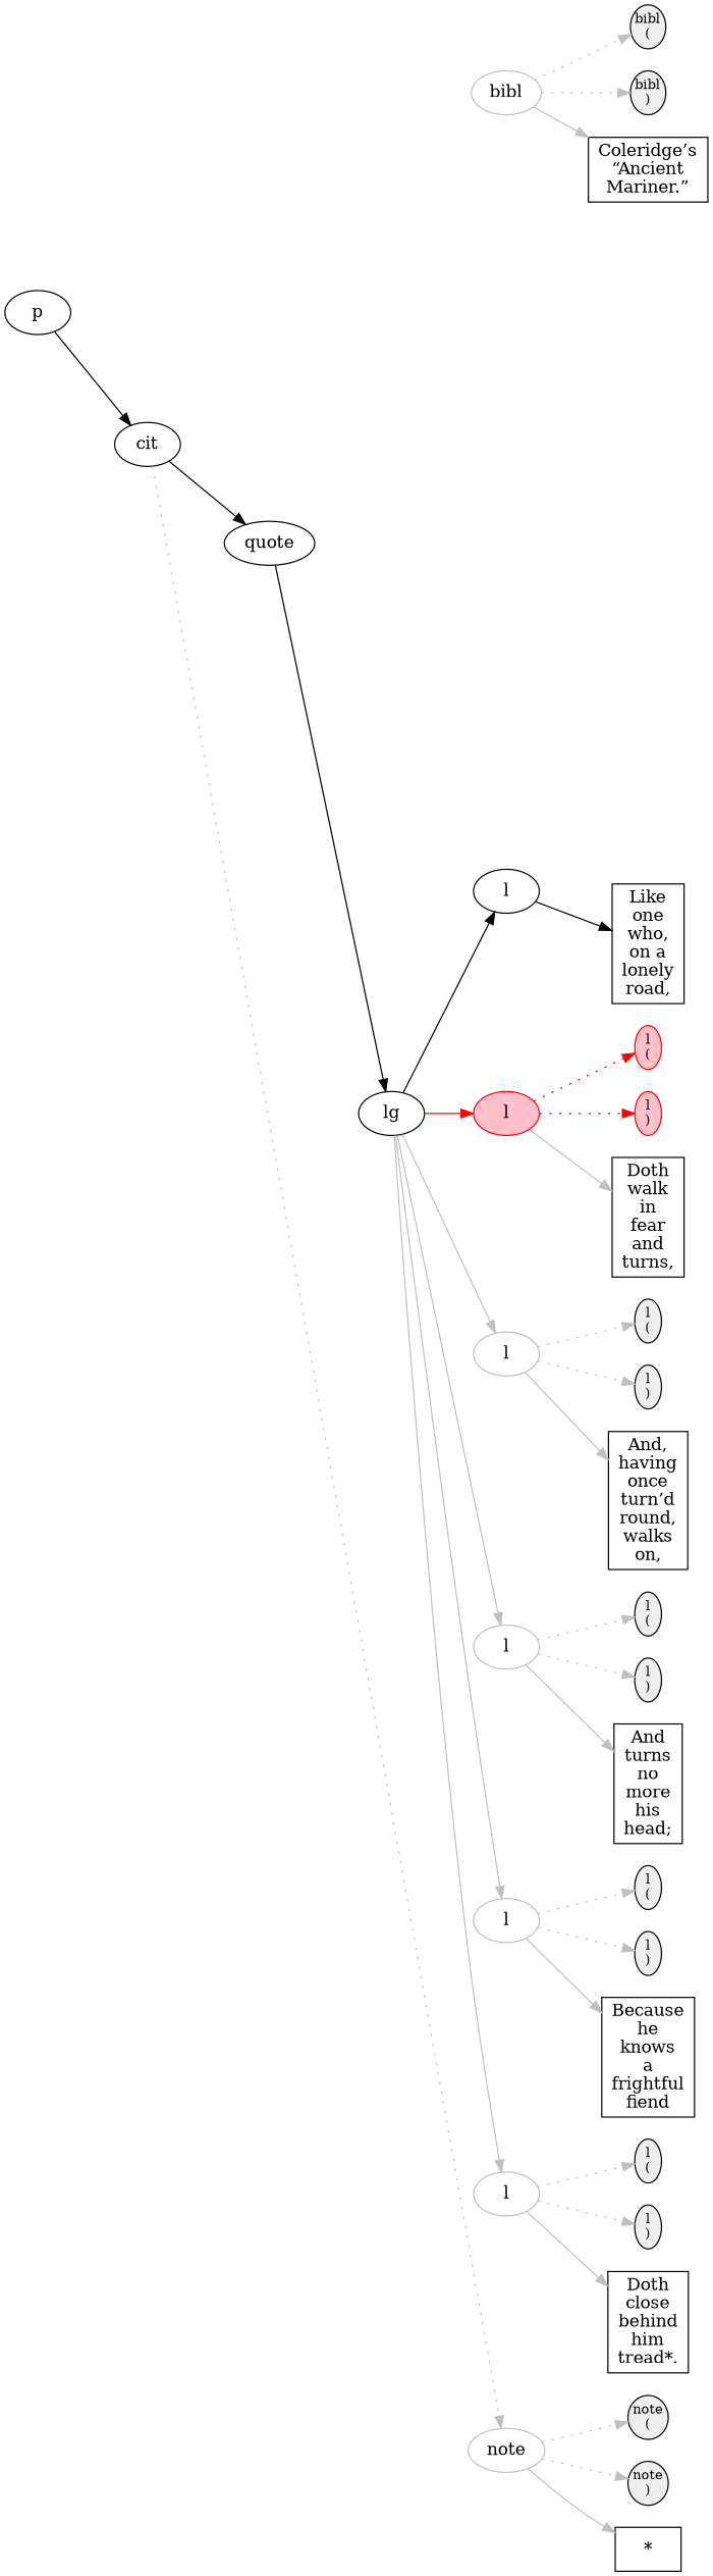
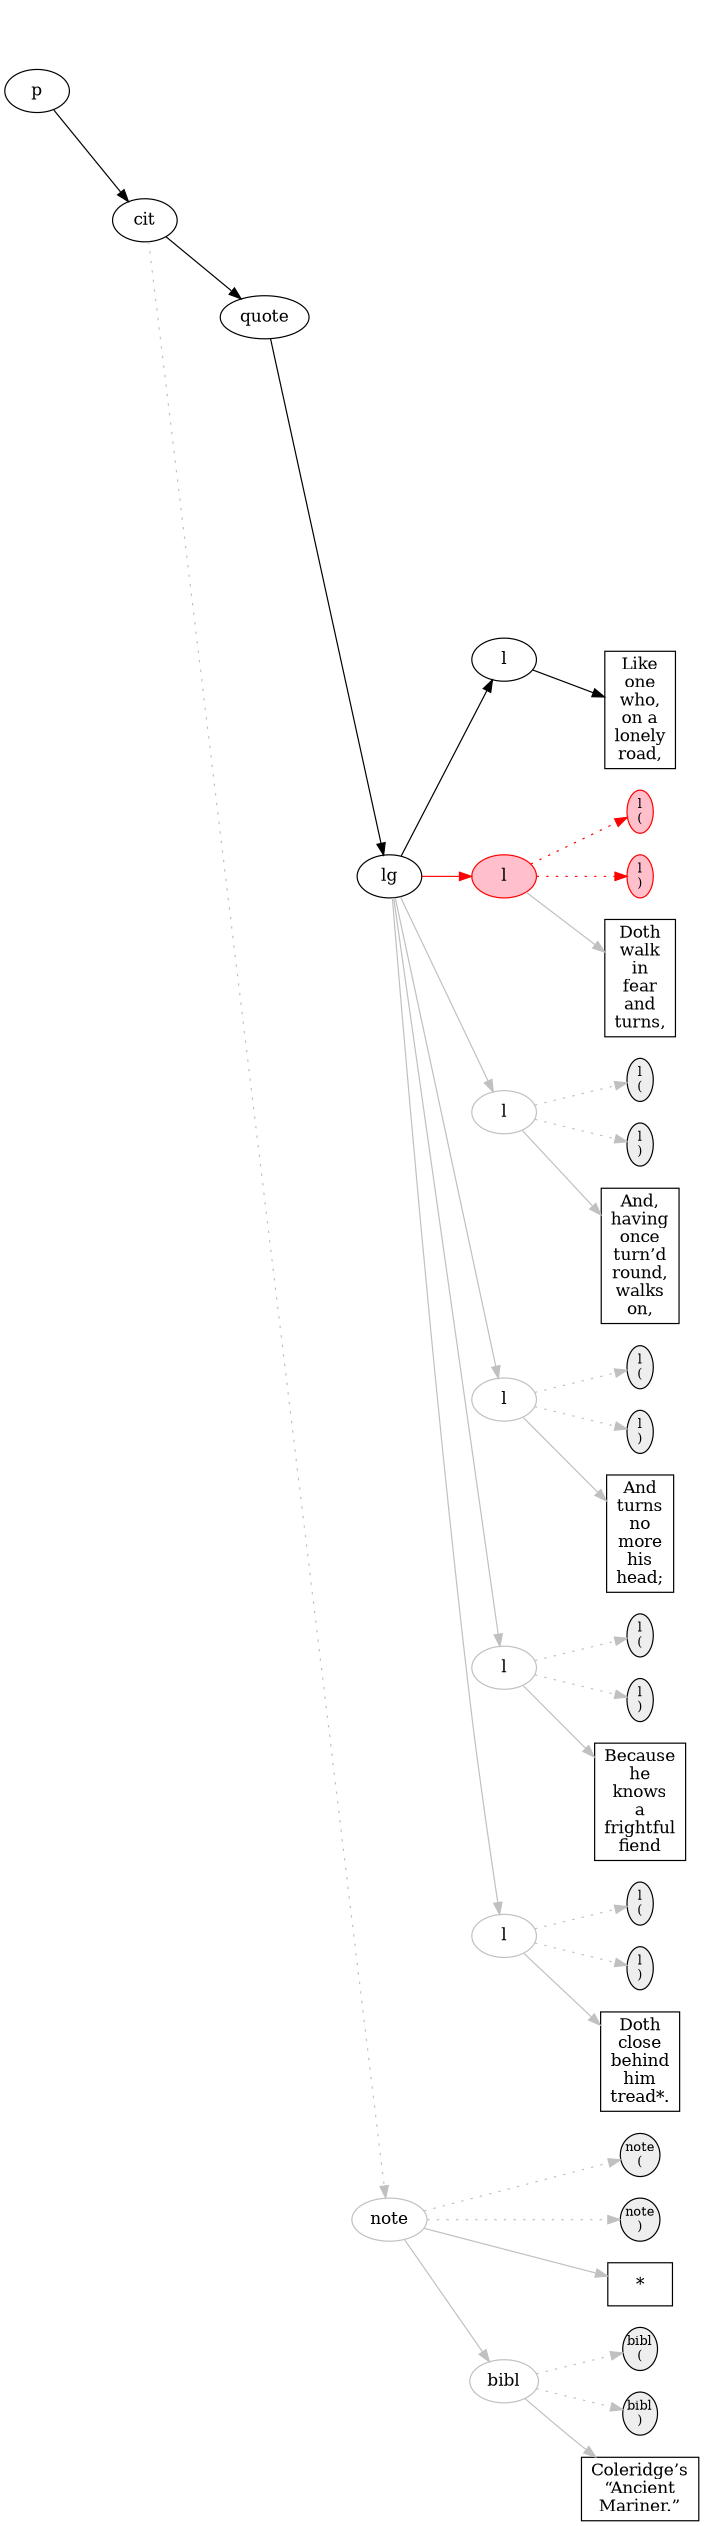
  digraph {
    rankdir=LR
    node [color=black fillcolor="#EEEEEE" fontsize=11 margin=0 ordering=out shape=ellipse]
    edge [color=gray style=solid]
    n1 [color=transparent label="p\n(" style=invis width=0.3]
    n2 [color=transparent label="p\n)" style=invis width=0.3]
    n3 [color=transparent label="cit\n(" style=invis width=0.3]
    n4 [color=transparent label="cit\n)" style=invis width=0.3]
    n5 [color=transparent label="quote\n(" style=invis width=0.3]
    n6 [color=transparent label="quote\n)" style=invis width=0.3]
    n7 [color=transparent label="lg\n(" style=invis width=0.3]
    n8 [color=transparent label="lg\n)" style=invis width=0.3]
    n9 [color=transparent label="l\n(" style=invis width=0.3]
    n10 [color=transparent label="l\n)" style=invis width=0.3]
    n11 [label="Like\none\nwho,\non a\nlonely\nroad," shape=box fillcolor="" fontsize="" margin=""]
    n12 [color=red fillcolor=pink label="l\n(" style=filled width=0.3]
    n13 [color=red fillcolor=pink label="l\n)" style=filled width=0.3]
    n14 [label="Doth\nwalk\nin\nfear\nand\nturns," shape=box fillcolor="" fontsize="" margin=""]
    n15 [label="l\n(" style=filled width=0.3]
    n16 [label="l\n)" style=filled width=0.3]
    n17 [label="And,\nhaving\nonce\nturn’d\nround,\nwalks\non," shape=box fillcolor="" fontsize="" margin=""]
    n18 [label="l\n(" style=filled width=0.3]
    n19 [label="l\n)" style=filled width=0.3]
    n20 [label="And\nturns\nno\nmore\nhis\nhead;" shape=box fillcolor="" fontsize="" margin=""]
    n21 [label="l\n(" style=filled width=0.3]
    n22 [label="l\n)" style=filled width=0.3]
    n23 [label="Because\nhe\nknows\na\nfrightful\nfiend" shape=box fillcolor="" fontsize="" margin=""]
    n24 [label="l\n(" style=filled width=0.3]
    n25 [label="l\n)" style=filled width=0.3]
    n26 [label="Doth\nclose\nbehind\nhim\ntread*." shape=box fillcolor="" fontsize="" margin=""]
    n27 [label="note\n(" style=filled width=0.3]
    n28 [label="note\n)" style=filled width=0.3]
    n29 [label="*\n" shape=box fillcolor="" fontsize="" margin=""]
    n30 [label="bibl\n(" style=filled width=0.3]
    n31 [label="bibl\n)" style=filled width=0.3]
    n32 [label="Coleridge’s\n“Ancient\nMariner.”" shape=box fillcolor="" fontsize="" margin=""]
    n33 [label=p shape=oval fillcolor="" fontsize="" margin=""]
    n34 [label=cit shape=oval fillcolor="" fontsize="" margin=""]
    n35 [label=quote shape=oval fillcolor="" fontsize="" margin=""]
    n36 [color=gray label=note shape=oval fillcolor="" fontsize="" margin=""]
    n37 [label=lg shape=oval fillcolor="" fontsize="" margin=""]
    n38 [color=gray label=bibl shape=oval fillcolor="" fontsize="" margin=""]
    n39 [label=l shape=oval fillcolor="" fontsize="" margin=""]
    n40 [color=red fillcolor=pink label=l shape=oval style=filled fontsize="" margin=""]
    n41 [color=gray label=l shape=oval fillcolor="" fontsize="" margin=""]
    n42 [color=gray label=l shape=oval fillcolor="" fontsize="" margin=""]
    n43 [color=gray label=l shape=oval fillcolor="" fontsize="" margin=""]
    n44 [color=gray label=l shape=oval fillcolor="" fontsize="" margin=""]
    subgraph sub_1 {
      rank=same
      n1
      n2
      n3
      n4
      n5
      n6
      n7
      n8
      n9
      n10
      n11
      n12
      n13
      n14
      n15
      n16
      n17
      n18
      n19
      n20
      n21
      n22
      n23
      n24
      n25
      n26
      n27
      n28
      n29
      n30
      n31
      n32
    }
    n33 -> n1 [arrowhead=none color=black style=invis]
    n33 -> n2 [arrowhead=none color=black style=invis]
    n33 -> n34 [color=black]
    n34 -> n3 [arrowhead=none color=black style=invis]
    n34 -> n4 [arrowhead=none color=black style=invis]
    n34 -> n35 [color=black]
    n34 -> n36 [style=dotted]
    n35 -> n5 [arrowhead=none color=black style=invis]
    n35 -> n6 [arrowhead=none color=black style=invis]
    n35 -> n37 [color=black]
    n36 -> n27 [style=dotted]
    n36 -> n28 [style=dotted]
    n36 -> n29
+   n36 -> n38
    n37 -> n7 [arrowhead=none color=black style=invis]
    n37 -> n8 [arrowhead=none color=black style=invis]
    n37 -> n39 [color=black]
    n37 -> n40 [color=red]
    n37 -> n41
    n37 -> n42
    n37 -> n43
    n37 -> n44
    n38 -> n30 [style=dotted]
    n38 -> n31 [style=dotted]
    n38 -> n32
    n39 -> n9 [arrowhead=none color=black style=invis]
    n39 -> n10 [arrowhead=none color=black style=invis]
    n39 -> n11 [color=black]
    n40 -> n12 [color=red style=dotted]
    n40 -> n13 [color=red style=dotted]
    n40 -> n14
    n41 -> n15 [style=dotted]
    n41 -> n16 [style=dotted]
    n41 -> n17
    n42 -> n18 [style=dotted]
    n42 -> n19 [style=dotted]
    n42 -> n20
    n43 -> n21 [style=dotted]
    n43 -> n22 [style=dotted]
    n43 -> n23
    n44 -> n24 [style=dotted]
    n44 -> n25 [style=dotted]
    n44 -> n26
  }
